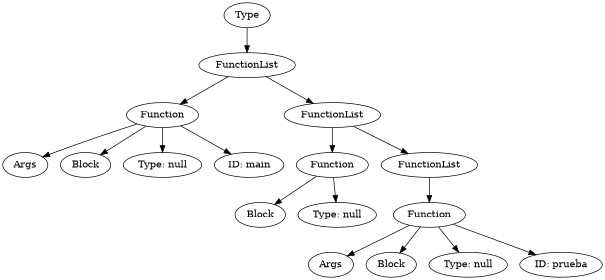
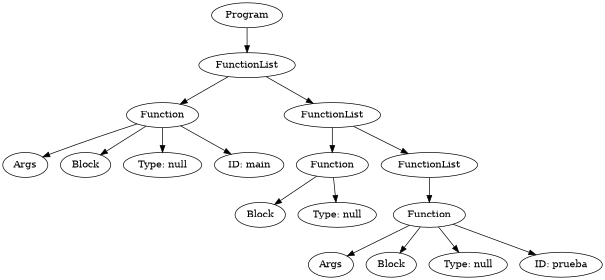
  digraph {
    n1 [label=Args]
    n2 [label=Block]
    n3 [label=Function]
    n4 [label="Type: null"]
    n5 [label="ID: main"]
    n6 [label=Block]
    n7 [label=Function]
    n8 [label="Type: null"]
    n9 [label=Args]
    n10 [label=Block]
    n11 [label=Function]
    n12 [label="Type: null"]
    n13 [label="ID: prueba"]
    n14 [label=FunctionList]
    n15 [label=FunctionList]
    n16 [label=FunctionList]
-   n17 [label=Type]
+   n17 [label=Program]
    n3 -> n1
    n3 -> n2
    n3 -> n4
    n3 -> n5
    n7 -> n6
    n7 -> n8
    n11 -> n9
    n11 -> n10
    n11 -> n12
    n11 -> n13
    n14 -> n11
    n15 -> n7
    n15 -> n14
    n16 -> n3
    n16 -> n15
    n17 -> n16
  }
